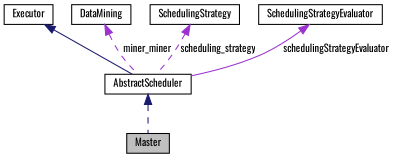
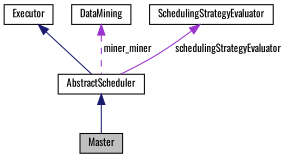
  digraph {
    fontname=Oswald
    node [color=black fillcolor=white fontname=Oswald fontsize=10 shape=record style=filled]
    edge [color=darkorchid3 dir=back fontname=Oswald fontsize=10 labelfontname=Helvetica labelfontsize=10 style=solid]
    n1 [fillcolor=grey75 fontcolor=black height=0.2 label=Master width=0.4]
    n2 [height=0.2 label=AbstractScheduler width=0.4]
    n3 [height=0.2 label=Executor width=0.4]
    n4 [height=0.2 label=DataMining width=0.4]
-   n5 [height=0.2 label=SchedulingStrategy width=0.4]
    n6 [height=0.2 label=SchedulingStrategyEvaluator width=0.4]
-   n2 -> n1 [color=midnightblue style=dashed]
+   n2 -> n1 [color=midnightblue]
    n3 -> n2 [color=midnightblue]
    n4 -> n2 [label=" miner_miner" style=dashed]
-   n5 -> n2 [label=" scheduling_strategy" style=dashed]
    n6 -> n2 [label=" schedulingStrategyEvaluator"]
  }
